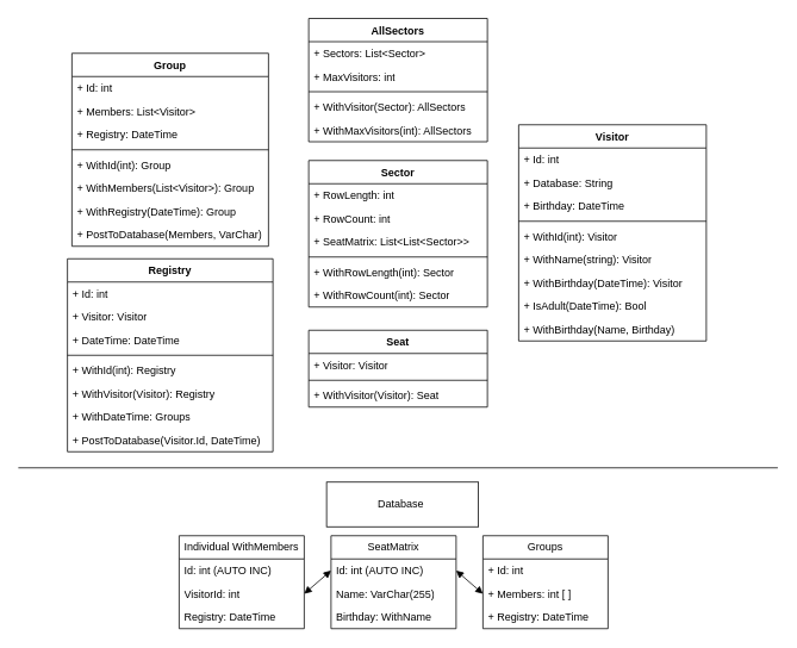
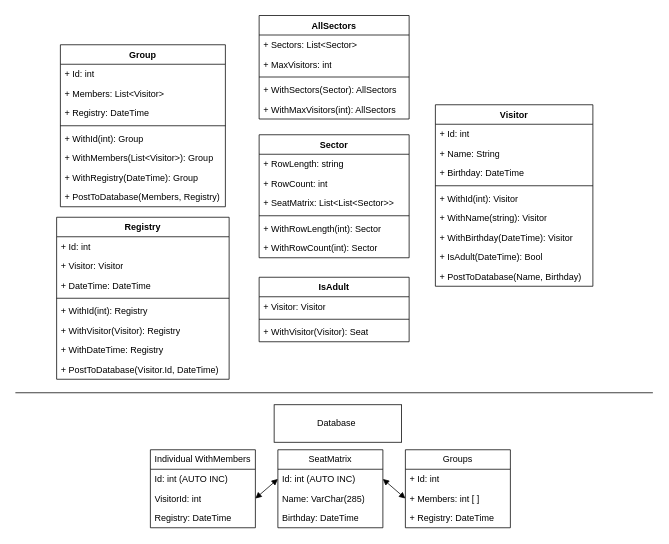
  <mxCell id="0" />
  <mxCell id="1" parent="0" />
  <mxCell id="2" value="Sector" style="swimlane;fontStyle=1;align=center;verticalAlign=top;childLayout=stackLayout;horizontal=1;startSize=26;horizontalStack=0;resizeParent=1;resizeParentMax=0;resizeLast=0;collapsible=1;marginBottom=0;whiteSpace=wrap;html=1;" parent="1" vertex="1"><mxGeometry x="345" y="179" width="200" height="164" as="geometry" /></mxCell>
- <mxCell id="3" value="+ RowLength: int" style="text;strokeColor=none;fillColor=none;align=left;verticalAlign=top;spacingLeft=4;spacingRight=4;overflow=hidden;rotatable=0;points=[[0,0.5],[1,0.5]];portConstraint=eastwest;whiteSpace=wrap;html=1;" parent="2" vertex="1"><mxGeometry y="26" width="200" height="26" as="geometry" /></mxCell>
+ <mxCell id="3" value="+ RowLength: string" style="text;strokeColor=none;fillColor=none;align=left;verticalAlign=top;spacingLeft=4;spacingRight=4;overflow=hidden;rotatable=0;points=[[0,0.5],[1,0.5]];portConstraint=eastwest;whiteSpace=wrap;html=1;" parent="2" vertex="1"><mxGeometry y="26" width="200" height="26" as="geometry" /></mxCell>
  <mxCell id="4" value="+ RowCount: int" style="text;strokeColor=none;fillColor=none;align=left;verticalAlign=top;spacingLeft=4;spacingRight=4;overflow=hidden;rotatable=0;points=[[0,0.5],[1,0.5]];portConstraint=eastwest;whiteSpace=wrap;html=1;" parent="2" vertex="1"><mxGeometry y="52" width="200" height="26" as="geometry" /></mxCell>
  <mxCell id="5" value="+ SeatMatrix: List&amp;lt;List&amp;lt;Sector&amp;gt;&amp;gt;" style="text;strokeColor=none;fillColor=none;align=left;verticalAlign=top;spacingLeft=4;spacingRight=4;overflow=hidden;rotatable=0;points=[[0,0.5],[1,0.5]];portConstraint=eastwest;whiteSpace=wrap;html=1;" parent="2" vertex="1"><mxGeometry y="78" width="200" height="26" as="geometry" /></mxCell>
  <mxCell id="6" value="" style="line;strokeWidth=1;fillColor=none;align=left;verticalAlign=middle;spacingTop=-1;spacingLeft=3;spacingRight=3;rotatable=0;labelPosition=right;points=[];portConstraint=eastwest;strokeColor=inherit;" parent="2" vertex="1"><mxGeometry y="104" width="200" height="8" as="geometry" /></mxCell>
  <mxCell id="7" value="+ WithRowLength(int): Sector" style="text;strokeColor=none;fillColor=none;align=left;verticalAlign=top;spacingLeft=4;spacingRight=4;overflow=hidden;rotatable=0;points=[[0,0.5],[1,0.5]];portConstraint=eastwest;whiteSpace=wrap;html=1;" parent="2" vertex="1"><mxGeometry y="112" width="200" height="26" as="geometry" /></mxCell>
  <mxCell id="8" value="+ WithRowCount(int): Sector" style="text;strokeColor=none;fillColor=none;align=left;verticalAlign=top;spacingLeft=4;spacingRight=4;overflow=hidden;rotatable=0;points=[[0,0.5],[1,0.5]];portConstraint=eastwest;whiteSpace=wrap;html=1;" parent="2" vertex="1"><mxGeometry y="138" width="200" height="26" as="geometry" /></mxCell>
  <mxCell id="9" value="AllSectors" style="swimlane;fontStyle=1;align=center;verticalAlign=top;childLayout=stackLayout;horizontal=1;startSize=26;horizontalStack=0;resizeParent=1;resizeParentMax=0;resizeLast=0;collapsible=1;marginBottom=0;whiteSpace=wrap;html=1;" parent="1" vertex="1"><mxGeometry x="345" y="20" width="200" height="138" as="geometry" /></mxCell>
  <mxCell id="10" value="+ Sectors: List&amp;lt;Sector&amp;gt;" style="text;strokeColor=none;fillColor=none;align=left;verticalAlign=top;spacingLeft=4;spacingRight=4;overflow=hidden;rotatable=0;points=[[0,0.5],[1,0.5]];portConstraint=eastwest;whiteSpace=wrap;html=1;" parent="9" vertex="1"><mxGeometry y="26" width="200" height="26" as="geometry" /></mxCell>
  <mxCell id="11" value="+ MaxVisitors: int" style="text;strokeColor=none;fillColor=none;align=left;verticalAlign=top;spacingLeft=4;spacingRight=4;overflow=hidden;rotatable=0;points=[[0,0.5],[1,0.5]];portConstraint=eastwest;whiteSpace=wrap;html=1;" vertex="1" parent="9"><mxGeometry y="52" width="200" height="26" as="geometry" /></mxCell>
  <mxCell id="12" value="" style="line;strokeWidth=1;fillColor=none;align=left;verticalAlign=middle;spacingTop=-1;spacingLeft=3;spacingRight=3;rotatable=0;labelPosition=right;points=[];portConstraint=eastwest;strokeColor=inherit;" parent="9" vertex="1"><mxGeometry y="78" width="200" height="8" as="geometry" /></mxCell>
- <mxCell id="13" value="+ WithVisitor(Sector): AllSectors" style="text;strokeColor=none;fillColor=none;align=left;verticalAlign=top;spacingLeft=4;spacingRight=4;overflow=hidden;rotatable=0;points=[[0,0.5],[1,0.5]];portConstraint=eastwest;whiteSpace=wrap;html=1;" parent="9" vertex="1"><mxGeometry y="86" width="200" height="26" as="geometry" /></mxCell>
+ <mxCell id="13" value="+ WithSectors(Sector): AllSectors" style="text;strokeColor=none;fillColor=none;align=left;verticalAlign=top;spacingLeft=4;spacingRight=4;overflow=hidden;rotatable=0;points=[[0,0.5],[1,0.5]];portConstraint=eastwest;whiteSpace=wrap;html=1;" parent="9" vertex="1"><mxGeometry y="86" width="200" height="26" as="geometry" /></mxCell>
  <mxCell id="14" value="+ WithMaxVisitors(int): AllSectors" style="text;strokeColor=none;fillColor=none;align=left;verticalAlign=top;spacingLeft=4;spacingRight=4;overflow=hidden;rotatable=0;points=[[0,0.5],[1,0.5]];portConstraint=eastwest;whiteSpace=wrap;html=1;" vertex="1" parent="9"><mxGeometry y="112" width="200" height="26" as="geometry" /></mxCell>
- <mxCell id="15" value="Seat" style="swimlane;fontStyle=1;align=center;verticalAlign=top;childLayout=stackLayout;horizontal=1;startSize=26;horizontalStack=0;resizeParent=1;resizeParentMax=0;resizeLast=0;collapsible=1;marginBottom=0;whiteSpace=wrap;html=1;" parent="1" vertex="1"><mxGeometry x="345" y="369" width="200" height="86" as="geometry" /></mxCell>
+ <mxCell id="15" value="IsAdult" style="swimlane;fontStyle=1;align=center;verticalAlign=top;childLayout=stackLayout;horizontal=1;startSize=26;horizontalStack=0;resizeParent=1;resizeParentMax=0;resizeLast=0;collapsible=1;marginBottom=0;whiteSpace=wrap;html=1;" parent="1" vertex="1"><mxGeometry x="345" y="369" width="200" height="86" as="geometry" /></mxCell>
  <mxCell id="16" value="+ Visitor: Visitor" style="text;strokeColor=none;fillColor=none;align=left;verticalAlign=top;spacingLeft=4;spacingRight=4;overflow=hidden;rotatable=0;points=[[0,0.5],[1,0.5]];portConstraint=eastwest;whiteSpace=wrap;html=1;" parent="15" vertex="1"><mxGeometry y="26" width="200" height="26" as="geometry" /></mxCell>
  <mxCell id="17" value="" style="line;strokeWidth=1;fillColor=none;align=left;verticalAlign=middle;spacingTop=-1;spacingLeft=3;spacingRight=3;rotatable=0;labelPosition=right;points=[];portConstraint=eastwest;strokeColor=inherit;" parent="15" vertex="1"><mxGeometry y="52" width="200" height="8" as="geometry" /></mxCell>
  <mxCell id="18" value="+ WithVisitor(Visitor): Seat" style="text;strokeColor=none;fillColor=none;align=left;verticalAlign=top;spacingLeft=4;spacingRight=4;overflow=hidden;rotatable=0;points=[[0,0.5],[1,0.5]];portConstraint=eastwest;whiteSpace=wrap;html=1;" parent="15" vertex="1"><mxGeometry y="60" width="200" height="26" as="geometry" /></mxCell>
  <mxCell id="19" value="Visitor" style="swimlane;fontStyle=1;align=center;verticalAlign=top;childLayout=stackLayout;horizontal=1;startSize=26;horizontalStack=0;resizeParent=1;resizeParentMax=0;resizeLast=0;collapsible=1;marginBottom=0;whiteSpace=wrap;html=1;" parent="1" vertex="1"><mxGeometry x="580" y="139" width="210" height="242" as="geometry" /></mxCell>
  <mxCell id="20" value="+ Id: int" style="text;strokeColor=none;fillColor=none;align=left;verticalAlign=top;spacingLeft=4;spacingRight=4;overflow=hidden;rotatable=0;points=[[0,0.5],[1,0.5]];portConstraint=eastwest;whiteSpace=wrap;html=1;" parent="19" vertex="1"><mxGeometry y="26" width="210" height="26" as="geometry" /></mxCell>
- <mxCell id="21" value="+ Database: String" style="text;strokeColor=none;fillColor=none;align=left;verticalAlign=top;spacingLeft=4;spacingRight=4;overflow=hidden;rotatable=0;points=[[0,0.5],[1,0.5]];portConstraint=eastwest;whiteSpace=wrap;html=1;" parent="19" vertex="1"><mxGeometry y="52" width="210" height="26" as="geometry" /></mxCell>
+ <mxCell id="21" value="+ Name: String" style="text;strokeColor=none;fillColor=none;align=left;verticalAlign=top;spacingLeft=4;spacingRight=4;overflow=hidden;rotatable=0;points=[[0,0.5],[1,0.5]];portConstraint=eastwest;whiteSpace=wrap;html=1;" parent="19" vertex="1"><mxGeometry y="52" width="210" height="26" as="geometry" /></mxCell>
  <mxCell id="22" value="+ Birthday: DateTime" style="text;strokeColor=none;fillColor=none;align=left;verticalAlign=top;spacingLeft=4;spacingRight=4;overflow=hidden;rotatable=0;points=[[0,0.5],[1,0.5]];portConstraint=eastwest;whiteSpace=wrap;html=1;" parent="19" vertex="1"><mxGeometry y="78" width="210" height="26" as="geometry" /></mxCell>
  <mxCell id="23" value="" style="line;strokeWidth=1;fillColor=none;align=left;verticalAlign=middle;spacingTop=-1;spacingLeft=3;spacingRight=3;rotatable=0;labelPosition=right;points=[];portConstraint=eastwest;strokeColor=inherit;" parent="19" vertex="1"><mxGeometry y="104" width="210" height="8" as="geometry" /></mxCell>
  <mxCell id="24" value="+ WithId(int): Visitor" style="text;strokeColor=none;fillColor=none;align=left;verticalAlign=top;spacingLeft=4;spacingRight=4;overflow=hidden;rotatable=0;points=[[0,0.5],[1,0.5]];portConstraint=eastwest;whiteSpace=wrap;html=1;" parent="19" vertex="1"><mxGeometry y="112" width="210" height="26" as="geometry" /></mxCell>
  <mxCell id="25" value="+ WithName(string): Visitor" style="text;strokeColor=none;fillColor=none;align=left;verticalAlign=top;spacingLeft=4;spacingRight=4;overflow=hidden;rotatable=0;points=[[0,0.5],[1,0.5]];portConstraint=eastwest;whiteSpace=wrap;html=1;" parent="19" vertex="1"><mxGeometry y="138" width="210" height="26" as="geometry" /></mxCell>
  <mxCell id="26" value="+ WithBirthday(DateTime): Visitor" style="text;strokeColor=none;fillColor=none;align=left;verticalAlign=top;spacingLeft=4;spacingRight=4;overflow=hidden;rotatable=0;points=[[0,0.5],[1,0.5]];portConstraint=eastwest;whiteSpace=wrap;html=1;" parent="19" vertex="1"><mxGeometry y="164" width="210" height="26" as="geometry" /></mxCell>
  <mxCell id="27" value="+ IsAdult(DateTime): Bool" style="text;strokeColor=none;fillColor=none;align=left;verticalAlign=top;spacingLeft=4;spacingRight=4;overflow=hidden;rotatable=0;points=[[0,0.5],[1,0.5]];portConstraint=eastwest;whiteSpace=wrap;html=1;" parent="19" vertex="1"><mxGeometry y="190" width="210" height="26" as="geometry" /></mxCell>
- <mxCell id="28" value="+ WithBirthday(Name, Birthday)" style="text;strokeColor=none;fillColor=none;align=left;verticalAlign=top;spacingLeft=4;spacingRight=4;overflow=hidden;rotatable=0;points=[[0,0.5],[1,0.5]];portConstraint=eastwest;whiteSpace=wrap;html=1;" vertex="1" parent="19"><mxGeometry y="216" width="210" height="26" as="geometry" /></mxCell>
+ <mxCell id="28" value="+ PostToDatabase(Name, Birthday)" style="text;strokeColor=none;fillColor=none;align=left;verticalAlign=top;spacingLeft=4;spacingRight=4;overflow=hidden;rotatable=0;points=[[0,0.5],[1,0.5]];portConstraint=eastwest;whiteSpace=wrap;html=1;" vertex="1" parent="19"><mxGeometry y="216" width="210" height="26" as="geometry" /></mxCell>
  <mxCell id="29" value="Database&amp;nbsp;" style="html=1;whiteSpace=wrap;" vertex="1" parent="1"><mxGeometry x="365" y="539" width="170" height="50" as="geometry" /></mxCell>
  <mxCell id="30" value="" style="line;strokeWidth=1;fillColor=none;align=left;verticalAlign=middle;spacingTop=-1;spacingLeft=3;spacingRight=3;rotatable=0;labelPosition=right;points=[];portConstraint=eastwest;strokeColor=inherit;" vertex="1" parent="1"><mxGeometry y="519" width="850" height="8" as="geometry" x="20" /></mxCell>
  <mxCell id="31" value="SeatMatrix" style="swimlane;fontStyle=0;childLayout=stackLayout;horizontal=1;startSize=26;fillColor=none;horizontalStack=0;resizeParent=1;resizeParentMax=0;resizeLast=0;collapsible=1;marginBottom=0;whiteSpace=wrap;html=1;" vertex="1" parent="1"><mxGeometry x="370" y="599" width="140" height="104" as="geometry" /></mxCell>
  <mxCell id="32" value="Id: int (AUTO INC)" style="text;strokeColor=none;fillColor=none;align=left;verticalAlign=top;spacingLeft=4;spacingRight=4;overflow=hidden;rotatable=0;points=[[0,0.5],[1,0.5]];portConstraint=eastwest;whiteSpace=wrap;html=1;" vertex="1" parent="31"><mxGeometry y="26" width="140" height="26" as="geometry" /></mxCell>
- <mxCell id="33" value="Name: VarChar(255)" style="text;strokeColor=none;fillColor=none;align=left;verticalAlign=top;spacingLeft=4;spacingRight=4;overflow=hidden;rotatable=0;points=[[0,0.5],[1,0.5]];portConstraint=eastwest;whiteSpace=wrap;html=1;" vertex="1" parent="31"><mxGeometry y="52" width="140" height="26" as="geometry" /></mxCell>
- <mxCell id="34" value="Birthday: WithName" style="text;strokeColor=none;fillColor=none;align=left;verticalAlign=top;spacingLeft=4;spacingRight=4;overflow=hidden;rotatable=0;points=[[0,0.5],[1,0.5]];portConstraint=eastwest;whiteSpace=wrap;html=1;" vertex="1" parent="31"><mxGeometry y="78" width="140" height="26" as="geometry" /></mxCell>
+ <mxCell id="33" value="Name: VarChar(285)" style="text;strokeColor=none;fillColor=none;align=left;verticalAlign=top;spacingLeft=4;spacingRight=4;overflow=hidden;rotatable=0;points=[[0,0.5],[1,0.5]];portConstraint=eastwest;whiteSpace=wrap;html=1;" vertex="1" parent="31"><mxGeometry y="52" width="140" height="26" as="geometry" /></mxCell>
+ <mxCell id="34" value="Birthday: DateTime" style="text;strokeColor=none;fillColor=none;align=left;verticalAlign=top;spacingLeft=4;spacingRight=4;overflow=hidden;rotatable=0;points=[[0,0.5],[1,0.5]];portConstraint=eastwest;whiteSpace=wrap;html=1;" vertex="1" parent="31"><mxGeometry y="78" width="140" height="26" as="geometry" /></mxCell>
  <mxCell id="35" value="Groups" style="swimlane;fontStyle=0;childLayout=stackLayout;horizontal=1;startSize=26;fillColor=none;horizontalStack=0;resizeParent=1;resizeParentMax=0;resizeLast=0;collapsible=1;marginBottom=0;whiteSpace=wrap;html=1;" vertex="1" parent="1"><mxGeometry x="540" y="599" width="140" height="104" as="geometry" /></mxCell>
  <mxCell id="36" value="+ Id: int" style="text;strokeColor=none;fillColor=none;align=left;verticalAlign=top;spacingLeft=4;spacingRight=4;overflow=hidden;rotatable=0;points=[[0,0.5],[1,0.5]];portConstraint=eastwest;whiteSpace=wrap;html=1;" vertex="1" parent="35"><mxGeometry y="26" width="140" height="26" as="geometry" /></mxCell>
  <mxCell id="37" value="+ Members: int [ ]" style="text;strokeColor=none;fillColor=none;align=left;verticalAlign=top;spacingLeft=4;spacingRight=4;overflow=hidden;rotatable=0;points=[[0,0.5],[1,0.5]];portConstraint=eastwest;whiteSpace=wrap;html=1;" vertex="1" parent="35"><mxGeometry y="52" width="140" height="26" as="geometry" /></mxCell>
  <mxCell id="38" value="+ Registry: DateTime" style="text;strokeColor=none;fillColor=none;align=left;verticalAlign=top;spacingLeft=4;spacingRight=4;overflow=hidden;rotatable=0;points=[[0,0.5],[1,0.5]];portConstraint=eastwest;whiteSpace=wrap;html=1;" vertex="1" parent="35"><mxGeometry y="78" width="140" height="26" as="geometry" /></mxCell>
  <mxCell id="39" value="Individual WithMembers" style="swimlane;fontStyle=0;childLayout=stackLayout;horizontal=1;startSize=26;fillColor=none;horizontalStack=0;resizeParent=1;resizeParentMax=0;resizeLast=0;collapsible=1;marginBottom=0;whiteSpace=wrap;html=1;" vertex="1" parent="1"><mxGeometry x="200" y="599" width="140" height="104" as="geometry" /></mxCell>
  <mxCell id="40" value="Id: int (AUTO INC)" style="text;strokeColor=none;fillColor=none;align=left;verticalAlign=top;spacingLeft=4;spacingRight=4;overflow=hidden;rotatable=0;points=[[0,0.5],[1,0.5]];portConstraint=eastwest;whiteSpace=wrap;html=1;" vertex="1" parent="39"><mxGeometry y="26" width="140" height="26" as="geometry" /></mxCell>
  <mxCell id="41" value="VisitorId: int" style="text;strokeColor=none;fillColor=none;align=left;verticalAlign=top;spacingLeft=4;spacingRight=4;overflow=hidden;rotatable=0;points=[[0,0.5],[1,0.5]];portConstraint=eastwest;whiteSpace=wrap;html=1;" vertex="1" parent="39"><mxGeometry y="52" width="140" height="26" as="geometry" /></mxCell>
  <mxCell id="42" value="Registry: DateTime&lt;br&gt;" style="text;strokeColor=none;fillColor=none;align=left;verticalAlign=top;spacingLeft=4;spacingRight=4;overflow=hidden;rotatable=0;points=[[0,0.5],[1,0.5]];portConstraint=eastwest;whiteSpace=wrap;html=1;" vertex="1" parent="39"><mxGeometry y="78" width="140" height="26" as="geometry" /></mxCell>
  <mxCell id="43" value="" style="endArrow=block;startArrow=block;endFill=1;startFill=1;html=1;rounded=0;exitX=1;exitY=0.5;exitDx=0;exitDy=0;entryX=0;entryY=0.5;entryDx=0;entryDy=0;" edge="1" parent="1" source="41" target="32"><mxGeometry width="160" relative="1" as="geometry"><mxPoint x="370" y="529" as="sourcePoint" /><mxPoint x="530" y="529" as="targetPoint" /></mxGeometry></mxCell>
  <mxCell id="44" value="" style="endArrow=block;startArrow=block;endFill=1;startFill=1;html=1;rounded=0;exitX=1;exitY=0.5;exitDx=0;exitDy=0;entryX=0;entryY=0.5;entryDx=0;entryDy=0;" edge="1" parent="1" source="32" target="37"><mxGeometry width="160" relative="1" as="geometry"><mxPoint x="370" y="529" as="sourcePoint" /><mxPoint x="530" y="529" as="targetPoint" /></mxGeometry></mxCell>
  <mxCell id="45" value="Group" style="swimlane;fontStyle=1;align=center;verticalAlign=top;childLayout=stackLayout;horizontal=1;startSize=26;horizontalStack=0;resizeParent=1;resizeParentMax=0;resizeLast=0;collapsible=1;marginBottom=0;whiteSpace=wrap;html=1;" vertex="1" parent="1"><mxGeometry x="80" y="59" width="220" height="216" as="geometry" /></mxCell>
  <mxCell id="46" value="+ Id: int" style="text;strokeColor=none;fillColor=none;align=left;verticalAlign=top;spacingLeft=4;spacingRight=4;overflow=hidden;rotatable=0;points=[[0,0.5],[1,0.5]];portConstraint=eastwest;whiteSpace=wrap;html=1;" vertex="1" parent="45"><mxGeometry y="26" width="220" height="26" as="geometry" /></mxCell>
  <mxCell id="47" value="+ Members: List&amp;lt;Visitor&amp;gt;" style="text;strokeColor=none;fillColor=none;align=left;verticalAlign=top;spacingLeft=4;spacingRight=4;overflow=hidden;rotatable=0;points=[[0,0.5],[1,0.5]];portConstraint=eastwest;whiteSpace=wrap;html=1;" vertex="1" parent="45"><mxGeometry y="52" width="220" height="26" as="geometry" /></mxCell>
  <mxCell id="48" value="+ Registry: DateTime" style="text;strokeColor=none;fillColor=none;align=left;verticalAlign=top;spacingLeft=4;spacingRight=4;overflow=hidden;rotatable=0;points=[[0,0.5],[1,0.5]];portConstraint=eastwest;whiteSpace=wrap;html=1;" vertex="1" parent="45"><mxGeometry y="78" width="220" height="26" as="geometry" /></mxCell>
  <mxCell id="49" value="" style="line;strokeWidth=1;fillColor=none;align=left;verticalAlign=middle;spacingTop=-1;spacingLeft=3;spacingRight=3;rotatable=0;labelPosition=right;points=[];portConstraint=eastwest;strokeColor=inherit;" vertex="1" parent="45"><mxGeometry y="104" width="220" height="8" as="geometry" /></mxCell>
  <mxCell id="50" value="+ WithId(int): Group" style="text;strokeColor=none;fillColor=none;align=left;verticalAlign=top;spacingLeft=4;spacingRight=4;overflow=hidden;rotatable=0;points=[[0,0.5],[1,0.5]];portConstraint=eastwest;whiteSpace=wrap;html=1;" vertex="1" parent="45"><mxGeometry y="112" width="220" height="26" as="geometry" /></mxCell>
  <mxCell id="51" value="+ WithMembers(List&amp;lt;Visitor&amp;gt;): Group" style="text;strokeColor=none;fillColor=none;align=left;verticalAlign=top;spacingLeft=4;spacingRight=4;overflow=hidden;rotatable=0;points=[[0,0.5],[1,0.5]];portConstraint=eastwest;whiteSpace=wrap;html=1;" vertex="1" parent="45"><mxGeometry y="138" width="220" height="26" as="geometry" /></mxCell>
  <mxCell id="52" value="+ WithRegistry(DateTime): Group&amp;nbsp;" style="text;strokeColor=none;fillColor=none;align=left;verticalAlign=top;spacingLeft=4;spacingRight=4;overflow=hidden;rotatable=0;points=[[0,0.5],[1,0.5]];portConstraint=eastwest;whiteSpace=wrap;html=1;" vertex="1" parent="45"><mxGeometry y="164" width="220" height="26" as="geometry" /></mxCell>
- <mxCell id="53" value="+ PostToDatabase(Members, VarChar)" style="text;strokeColor=none;fillColor=none;align=left;verticalAlign=top;spacingLeft=4;spacingRight=4;overflow=hidden;rotatable=0;points=[[0,0.5],[1,0.5]];portConstraint=eastwest;whiteSpace=wrap;html=1;" vertex="1" parent="45"><mxGeometry y="190" width="220" height="26" as="geometry" /></mxCell>
+ <mxCell id="53" value="+ PostToDatabase(Members, Registry)" style="text;strokeColor=none;fillColor=none;align=left;verticalAlign=top;spacingLeft=4;spacingRight=4;overflow=hidden;rotatable=0;points=[[0,0.5],[1,0.5]];portConstraint=eastwest;whiteSpace=wrap;html=1;" vertex="1" parent="45"><mxGeometry y="190" width="220" height="26" as="geometry" /></mxCell>
  <mxCell id="54" value="Registry" style="swimlane;fontStyle=1;align=center;verticalAlign=top;childLayout=stackLayout;horizontal=1;startSize=26;horizontalStack=0;resizeParent=1;resizeParentMax=0;resizeLast=0;collapsible=1;marginBottom=0;whiteSpace=wrap;html=1;" vertex="1" parent="1"><mxGeometry x="75" y="289" width="230" height="216" as="geometry" /></mxCell>
  <mxCell id="55" value="+ Id: int" style="text;strokeColor=none;fillColor=none;align=left;verticalAlign=top;spacingLeft=4;spacingRight=4;overflow=hidden;rotatable=0;points=[[0,0.5],[1,0.5]];portConstraint=eastwest;whiteSpace=wrap;html=1;" vertex="1" parent="54"><mxGeometry y="26" width="230" height="26" as="geometry" /></mxCell>
  <mxCell id="56" value="+ Visitor: Visitor" style="text;strokeColor=none;fillColor=none;align=left;verticalAlign=top;spacingLeft=4;spacingRight=4;overflow=hidden;rotatable=0;points=[[0,0.5],[1,0.5]];portConstraint=eastwest;whiteSpace=wrap;html=1;" vertex="1" parent="54"><mxGeometry y="52" width="230" height="26" as="geometry" /></mxCell>
  <mxCell id="57" value="+ DateTime: DateTime" style="text;strokeColor=none;fillColor=none;align=left;verticalAlign=top;spacingLeft=4;spacingRight=4;overflow=hidden;rotatable=0;points=[[0,0.5],[1,0.5]];portConstraint=eastwest;whiteSpace=wrap;html=1;" vertex="1" parent="54"><mxGeometry y="78" width="230" height="26" as="geometry" /></mxCell>
  <mxCell id="58" value="" style="line;strokeWidth=1;fillColor=none;align=left;verticalAlign=middle;spacingTop=-1;spacingLeft=3;spacingRight=3;rotatable=0;labelPosition=right;points=[];portConstraint=eastwest;strokeColor=inherit;" vertex="1" parent="54"><mxGeometry y="104" width="230" height="8" as="geometry" /></mxCell>
  <mxCell id="59" value="+ WithId(int):&amp;nbsp;Registry&lt;br&gt;&amp;nbsp;" style="text;strokeColor=none;fillColor=none;align=left;verticalAlign=top;spacingLeft=4;spacingRight=4;overflow=hidden;rotatable=0;points=[[0,0.5],[1,0.5]];portConstraint=eastwest;whiteSpace=wrap;html=1;" vertex="1" parent="54"><mxGeometry y="112" width="230" height="26" as="geometry" /></mxCell>
  <mxCell id="60" value="+ WithVisitor(Visitor):&amp;nbsp;Registry" style="text;strokeColor=none;fillColor=none;align=left;verticalAlign=top;spacingLeft=4;spacingRight=4;overflow=hidden;rotatable=0;points=[[0,0.5],[1,0.5]];portConstraint=eastwest;whiteSpace=wrap;html=1;" vertex="1" parent="54"><mxGeometry y="138" width="230" height="26" as="geometry" /></mxCell>
- <mxCell id="61" value="+ WithDateTime:&amp;nbsp;Groups" style="text;strokeColor=none;fillColor=none;align=left;verticalAlign=top;spacingLeft=4;spacingRight=4;overflow=hidden;rotatable=0;points=[[0,0.5],[1,0.5]];portConstraint=eastwest;whiteSpace=wrap;html=1;" vertex="1" parent="54"><mxGeometry y="164" width="230" height="26" as="geometry" /></mxCell>
+ <mxCell id="61" value="+ WithDateTime:&amp;nbsp;Registry" style="text;strokeColor=none;fillColor=none;align=left;verticalAlign=top;spacingLeft=4;spacingRight=4;overflow=hidden;rotatable=0;points=[[0,0.5],[1,0.5]];portConstraint=eastwest;whiteSpace=wrap;html=1;" vertex="1" parent="54"><mxGeometry y="164" width="230" height="26" as="geometry" /></mxCell>
  <mxCell id="62" value="+ PostToDatabase(Visitor.Id, DateTime)" style="text;strokeColor=none;fillColor=none;align=left;verticalAlign=top;spacingLeft=4;spacingRight=4;overflow=hidden;rotatable=0;points=[[0,0.5],[1,0.5]];portConstraint=eastwest;whiteSpace=wrap;html=1;" vertex="1" parent="54"><mxGeometry y="190" width="230" height="26" as="geometry" /></mxCell>
